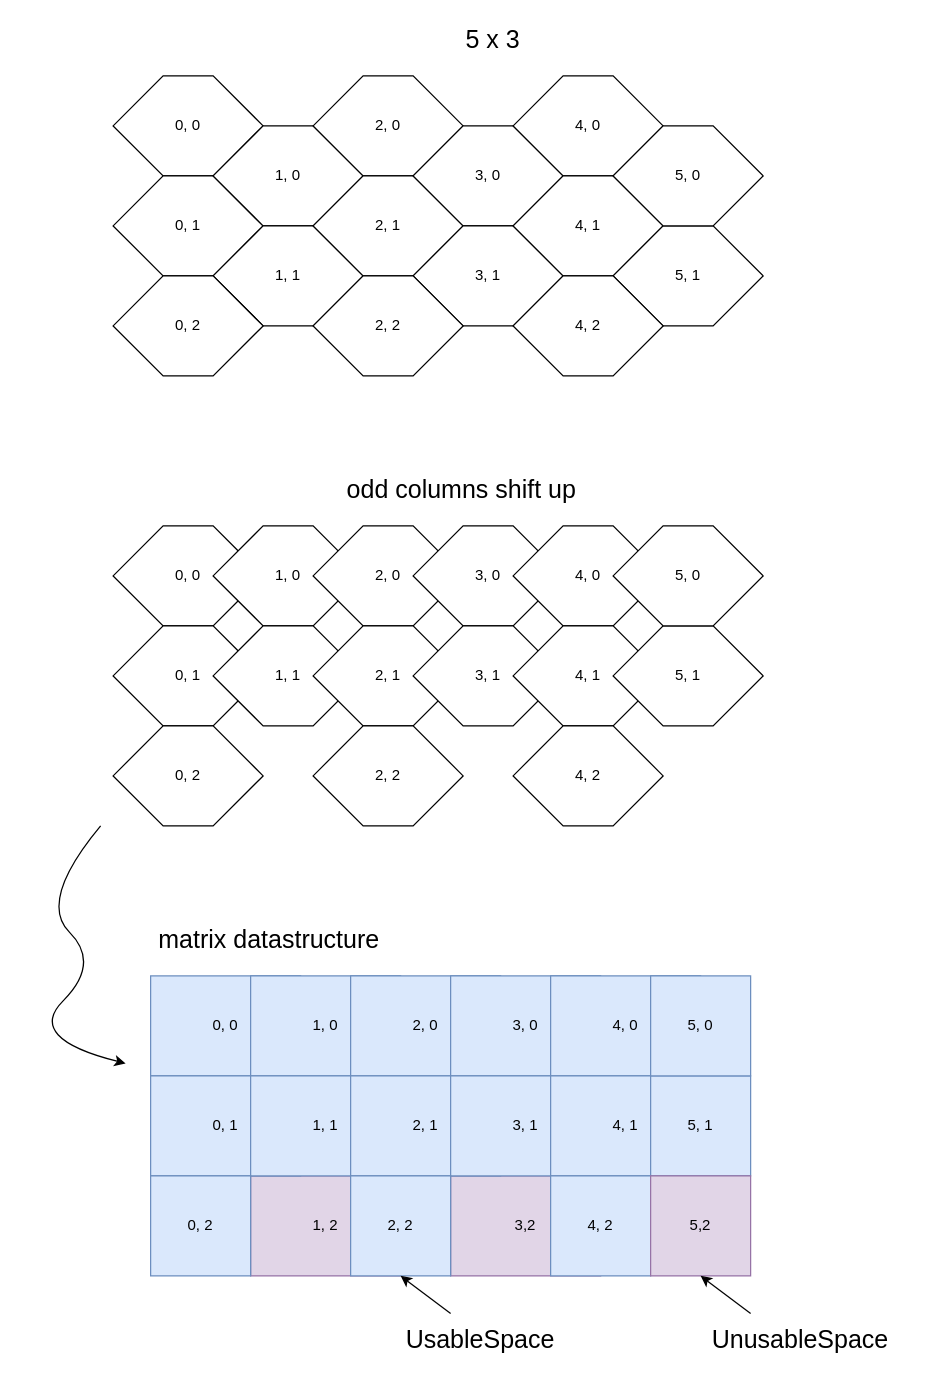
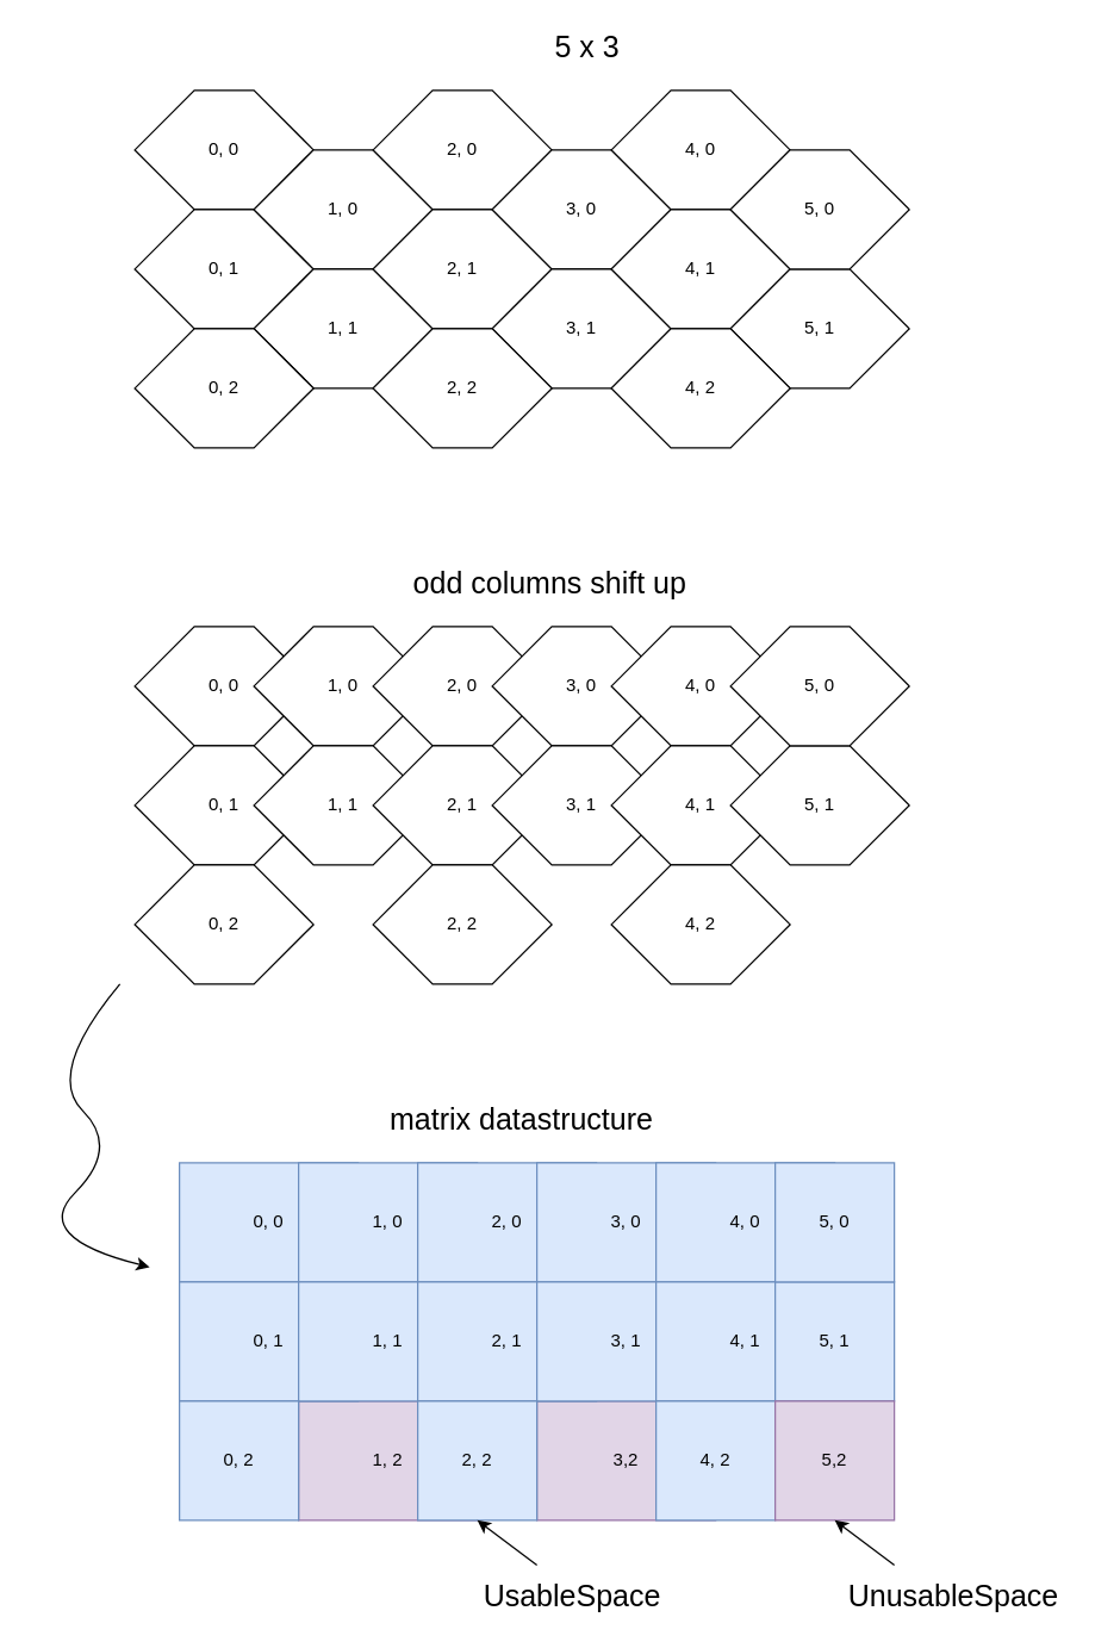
  <mxCell id="0" />
  <mxCell id="1" parent="0" />
  <mxCell id="2" value="3,2" style="shape=hexagon;perimeter=hexagonPerimeter2;whiteSpace=wrap;html=1;fixedSize=1;size=-10;sketch=0;rounded=0;fillColor=#e1d5e7;strokeColor=#9673a6;" vertex="1" parent="1"><mxGeometry x="360" y="940" width="120" height="80" as="geometry" /></mxCell>
  <mxCell id="3" value="1, 2" style="shape=hexagon;perimeter=hexagonPerimeter2;whiteSpace=wrap;html=1;fixedSize=1;size=-10;sketch=0;rounded=0;fillColor=#e1d5e7;strokeColor=#9673a6;" vertex="1" parent="1"><mxGeometry x="200" y="940" width="120" height="80" as="geometry" /></mxCell>
  <mxCell id="4" value="" style="group" vertex="1" connectable="0" parent="1"><mxGeometry x="90" y="420" width="520" height="240" as="geometry" /></mxCell>
  <mxCell id="5" value="0, 0" style="shape=hexagon;perimeter=hexagonPerimeter2;whiteSpace=wrap;html=1;fixedSize=1;size=40;sketch=0;rounded=0;" parent="4" vertex="1"><mxGeometry width="120" height="80" as="geometry" /></mxCell>
  <mxCell id="6" value="0, 1" style="shape=hexagon;perimeter=hexagonPerimeter2;whiteSpace=wrap;html=1;fixedSize=1;size=40;sketch=0;rounded=0;" parent="4" vertex="1"><mxGeometry y="80" width="120" height="80" as="geometry" /></mxCell>
  <mxCell id="7" value="1, 0" style="shape=hexagon;perimeter=hexagonPerimeter2;whiteSpace=wrap;html=1;fixedSize=1;size=40;sketch=0;rounded=0;" parent="4" vertex="1"><mxGeometry x="80" width="120" height="80" as="geometry" /></mxCell>
  <mxCell id="8" value="1, 1" style="shape=hexagon;perimeter=hexagonPerimeter2;whiteSpace=wrap;html=1;fixedSize=1;size=40;sketch=0;rounded=0;" parent="4" vertex="1"><mxGeometry x="80" y="80" width="120" height="80" as="geometry" /></mxCell>
  <mxCell id="9" value="2, 0" style="shape=hexagon;perimeter=hexagonPerimeter2;whiteSpace=wrap;html=1;fixedSize=1;size=40;sketch=0;rounded=0;" parent="4" vertex="1"><mxGeometry x="160" width="120" height="80" as="geometry" /></mxCell>
  <mxCell id="10" value="2, 1" style="shape=hexagon;perimeter=hexagonPerimeter2;whiteSpace=wrap;html=1;fixedSize=1;size=40;sketch=0;rounded=0;" parent="4" vertex="1"><mxGeometry x="160" y="80" width="120" height="80" as="geometry" /></mxCell>
  <mxCell id="11" value="3, 0" style="shape=hexagon;perimeter=hexagonPerimeter2;whiteSpace=wrap;html=1;fixedSize=1;size=40;sketch=0;rounded=0;" parent="4" vertex="1"><mxGeometry x="240" width="120" height="80" as="geometry" /></mxCell>
  <mxCell id="12" value="3, 1" style="shape=hexagon;perimeter=hexagonPerimeter2;whiteSpace=wrap;html=1;fixedSize=1;size=40;sketch=0;rounded=0;" parent="4" vertex="1"><mxGeometry x="240" y="80" width="120" height="80" as="geometry" /></mxCell>
  <mxCell id="13" value="4, 0" style="shape=hexagon;perimeter=hexagonPerimeter2;whiteSpace=wrap;html=1;fixedSize=1;size=40;sketch=0;rounded=0;" parent="4" vertex="1"><mxGeometry x="320" width="120" height="80" as="geometry" /></mxCell>
  <mxCell id="14" value="4, 1" style="shape=hexagon;perimeter=hexagonPerimeter2;whiteSpace=wrap;html=1;fixedSize=1;size=40;sketch=0;rounded=0;" parent="4" vertex="1"><mxGeometry x="320" y="80" width="120" height="80" as="geometry" /></mxCell>
  <mxCell id="15" value="5, 1" style="shape=hexagon;perimeter=hexagonPerimeter2;whiteSpace=wrap;html=1;fixedSize=1;size=40;sketch=0;rounded=0;" parent="4" vertex="1"><mxGeometry x="400" y="80" width="120" height="80" as="geometry" /></mxCell>
  <mxCell id="16" value="5, 0" style="shape=hexagon;perimeter=hexagonPerimeter2;whiteSpace=wrap;html=1;fixedSize=1;size=40;sketch=0;rounded=0;" parent="4" vertex="1"><mxGeometry x="400" width="120" height="80" as="geometry" /></mxCell>
  <mxCell id="17" value="0, 2" style="shape=hexagon;perimeter=hexagonPerimeter2;whiteSpace=wrap;html=1;fixedSize=1;size=40;sketch=0;rounded=0;" parent="4" vertex="1"><mxGeometry y="160" width="120" height="80" as="geometry" /></mxCell>
  <mxCell id="18" value="2, 2" style="shape=hexagon;perimeter=hexagonPerimeter2;whiteSpace=wrap;html=1;fixedSize=1;size=40;sketch=0;rounded=0;" parent="4" vertex="1"><mxGeometry x="160" y="160" width="120" height="80" as="geometry" /></mxCell>
  <mxCell id="19" value="4, 2" style="shape=hexagon;perimeter=hexagonPerimeter2;whiteSpace=wrap;html=1;fixedSize=1;size=40;sketch=0;rounded=0;" parent="4" vertex="1"><mxGeometry x="320" y="160" width="120" height="80" as="geometry" /></mxCell>
  <mxCell id="20" value="" style="group" vertex="1" connectable="0" parent="1"><mxGeometry x="90" y="60" width="520" height="240" as="geometry" /></mxCell>
  <mxCell id="21" value="" style="group" vertex="1" connectable="0" parent="20"><mxGeometry width="520" height="240" as="geometry" /></mxCell>
  <mxCell id="22" value="0, 0" style="shape=hexagon;perimeter=hexagonPerimeter2;whiteSpace=wrap;html=1;fixedSize=1;size=40;sketch=0;rounded=0;" parent="21" vertex="1"><mxGeometry width="120" height="80" as="geometry" /></mxCell>
  <mxCell id="23" value="0, 1" style="shape=hexagon;perimeter=hexagonPerimeter2;whiteSpace=wrap;html=1;fixedSize=1;size=40;sketch=0;rounded=0;" parent="21" vertex="1"><mxGeometry y="80" width="120" height="80" as="geometry" /></mxCell>
  <mxCell id="24" value="1, 0" style="shape=hexagon;perimeter=hexagonPerimeter2;whiteSpace=wrap;html=1;fixedSize=1;size=40;sketch=0;rounded=0;" parent="21" vertex="1"><mxGeometry x="80" y="40" width="120" height="80" as="geometry" /></mxCell>
  <mxCell id="25" value="1, 1" style="shape=hexagon;perimeter=hexagonPerimeter2;whiteSpace=wrap;html=1;fixedSize=1;size=40;sketch=0;rounded=0;" parent="21" vertex="1"><mxGeometry x="80" y="120" width="120" height="80" as="geometry" /></mxCell>
  <mxCell id="26" value="2, 0" style="shape=hexagon;perimeter=hexagonPerimeter2;whiteSpace=wrap;html=1;fixedSize=1;size=40;sketch=0;rounded=0;" parent="21" vertex="1"><mxGeometry x="160" width="120" height="80" as="geometry" /></mxCell>
  <mxCell id="27" value="2, 1" style="shape=hexagon;perimeter=hexagonPerimeter2;whiteSpace=wrap;html=1;fixedSize=1;size=40;sketch=0;rounded=0;" parent="21" vertex="1"><mxGeometry x="160" y="80" width="120" height="80" as="geometry" /></mxCell>
  <mxCell id="28" value="3, 0" style="shape=hexagon;perimeter=hexagonPerimeter2;whiteSpace=wrap;html=1;fixedSize=1;size=40;sketch=0;rounded=0;" parent="21" vertex="1"><mxGeometry x="240" y="40" width="120" height="80" as="geometry" /></mxCell>
  <mxCell id="29" value="3, 1" style="shape=hexagon;perimeter=hexagonPerimeter2;whiteSpace=wrap;html=1;fixedSize=1;size=40;sketch=0;rounded=0;" parent="21" vertex="1"><mxGeometry x="240" y="120" width="120" height="80" as="geometry" /></mxCell>
  <mxCell id="30" value="4, 0" style="shape=hexagon;perimeter=hexagonPerimeter2;whiteSpace=wrap;html=1;fixedSize=1;size=40;sketch=0;rounded=0;" parent="21" vertex="1"><mxGeometry x="320" width="120" height="80" as="geometry" /></mxCell>
  <mxCell id="31" value="4, 1" style="shape=hexagon;perimeter=hexagonPerimeter2;whiteSpace=wrap;html=1;fixedSize=1;size=40;sketch=0;rounded=0;" parent="21" vertex="1"><mxGeometry x="320" y="80" width="120" height="80" as="geometry" /></mxCell>
  <mxCell id="32" value="5, 1" style="shape=hexagon;perimeter=hexagonPerimeter2;whiteSpace=wrap;html=1;fixedSize=1;size=40;sketch=0;rounded=0;" parent="21" vertex="1"><mxGeometry x="400" y="120" width="120" height="80" as="geometry" /></mxCell>
  <mxCell id="33" value="5, 0" style="shape=hexagon;perimeter=hexagonPerimeter2;whiteSpace=wrap;html=1;fixedSize=1;size=40;sketch=0;rounded=0;" parent="21" vertex="1"><mxGeometry x="400" y="40" width="120" height="80" as="geometry" /></mxCell>
  <mxCell id="34" value="0, 2" style="shape=hexagon;perimeter=hexagonPerimeter2;whiteSpace=wrap;html=1;fixedSize=1;size=40;sketch=0;rounded=0;" parent="21" vertex="1"><mxGeometry y="160" width="120" height="80" as="geometry" /></mxCell>
  <mxCell id="35" value="2, 2" style="shape=hexagon;perimeter=hexagonPerimeter2;whiteSpace=wrap;html=1;fixedSize=1;size=40;sketch=0;rounded=0;" parent="21" vertex="1"><mxGeometry x="160" y="160" width="120" height="80" as="geometry" /></mxCell>
  <mxCell id="36" value="4, 2" style="shape=hexagon;perimeter=hexagonPerimeter2;whiteSpace=wrap;html=1;fixedSize=1;size=40;sketch=0;rounded=0;" parent="21" vertex="1"><mxGeometry x="320" y="160" width="120" height="80" as="geometry" /></mxCell>
  <mxCell id="37" value="&lt;font style=&quot;font-size: 20px&quot;&gt;5 x 3&lt;/font&gt;" style="text;html=1;strokeColor=none;fillColor=none;align=center;verticalAlign=middle;whiteSpace=wrap;rounded=0;" vertex="1" parent="1"><mxGeometry x="354" y="20" width="80" height="20" as="geometry" /></mxCell>
  <mxCell id="38" value="0, 0" style="shape=hexagon;perimeter=hexagonPerimeter2;whiteSpace=wrap;html=1;fixedSize=1;size=0;sketch=0;rounded=0;fillColor=#dae8fc;strokeColor=#6c8ebf;" vertex="1" parent="1"><mxGeometry x="120" y="780" width="120" height="80" as="geometry" /></mxCell>
  <mxCell id="39" value="0, 1" style="shape=hexagon;perimeter=hexagonPerimeter2;whiteSpace=wrap;html=1;fixedSize=1;size=-10;sketch=0;rounded=0;fillColor=#dae8fc;strokeColor=#6c8ebf;" vertex="1" parent="1"><mxGeometry x="120" y="860" width="120" height="80" as="geometry" /></mxCell>
  <mxCell id="40" value="1, 0" style="shape=hexagon;perimeter=hexagonPerimeter2;whiteSpace=wrap;html=1;fixedSize=1;size=0;sketch=0;rounded=0;fillColor=#dae8fc;strokeColor=#6c8ebf;" vertex="1" parent="1"><mxGeometry x="200" y="780" width="120" height="80" as="geometry" /></mxCell>
  <mxCell id="41" value="1, 1" style="shape=hexagon;perimeter=hexagonPerimeter2;whiteSpace=wrap;html=1;fixedSize=1;size=-10;sketch=0;rounded=0;fillColor=#dae8fc;strokeColor=#6c8ebf;" vertex="1" parent="1"><mxGeometry x="200" y="860" width="120" height="80" as="geometry" /></mxCell>
  <mxCell id="42" value="2, 0" style="shape=hexagon;perimeter=hexagonPerimeter2;whiteSpace=wrap;html=1;fixedSize=1;size=-10.0;sketch=0;rounded=0;fillColor=#dae8fc;strokeColor=#6c8ebf;" vertex="1" parent="1"><mxGeometry x="280" y="780" width="120" height="80" as="geometry" /></mxCell>
  <mxCell id="43" value="2, 1" style="shape=hexagon;perimeter=hexagonPerimeter2;whiteSpace=wrap;html=1;fixedSize=1;size=-10.0;sketch=0;rounded=0;fillColor=#dae8fc;strokeColor=#6c8ebf;" vertex="1" parent="1"><mxGeometry x="280" y="860" width="120" height="80" as="geometry" /></mxCell>
  <mxCell id="44" value="3, 0" style="shape=hexagon;perimeter=hexagonPerimeter2;whiteSpace=wrap;html=1;fixedSize=1;size=-30.0;sketch=0;rounded=0;fillColor=#dae8fc;strokeColor=#6c8ebf;" vertex="1" parent="1"><mxGeometry x="360" y="780" width="120" height="80" as="geometry" /></mxCell>
  <mxCell id="45" value="3, 1" style="shape=hexagon;perimeter=hexagonPerimeter2;whiteSpace=wrap;html=1;fixedSize=1;size=-50.0;sketch=0;rounded=0;fillColor=#dae8fc;strokeColor=#6c8ebf;" vertex="1" parent="1"><mxGeometry x="360" y="860" width="120" height="80" as="geometry" /></mxCell>
  <mxCell id="46" value="4, 0" style="shape=hexagon;perimeter=hexagonPerimeter2;whiteSpace=wrap;html=1;fixedSize=1;size=-30.0;sketch=0;rounded=0;fillColor=#dae8fc;strokeColor=#6c8ebf;" vertex="1" parent="1"><mxGeometry x="440" y="780" width="120" height="80" as="geometry" /></mxCell>
  <mxCell id="47" value="4, 1" style="shape=hexagon;perimeter=hexagonPerimeter2;whiteSpace=wrap;html=1;fixedSize=1;size=-30.0;sketch=0;rounded=0;fillColor=#dae8fc;strokeColor=#6c8ebf;" vertex="1" parent="1"><mxGeometry x="440" y="860" width="120" height="80" as="geometry" /></mxCell>
  <mxCell id="48" value="5, 1" style="shape=hexagon;perimeter=hexagonPerimeter2;whiteSpace=wrap;html=1;fixedSize=1;size=-30.0;sketch=0;rounded=0;fillColor=#dae8fc;strokeColor=#6c8ebf;" vertex="1" parent="1"><mxGeometry x="520" y="860" width="80" height="80" as="geometry" /></mxCell>
  <mxCell id="49" value="5, 0" style="shape=hexagon;perimeter=hexagonPerimeter2;whiteSpace=wrap;html=1;fixedSize=1;size=-30.0;sketch=0;rounded=0;fillColor=#dae8fc;strokeColor=#6c8ebf;" vertex="1" parent="1"><mxGeometry x="520" y="780" width="80" height="80" as="geometry" /></mxCell>
  <mxCell id="50" value="0, 2" style="shape=hexagon;perimeter=hexagonPerimeter2;whiteSpace=wrap;html=1;fixedSize=1;size=0;sketch=0;rounded=0;fillColor=#dae8fc;strokeColor=#6c8ebf;" vertex="1" parent="1"><mxGeometry x="120" y="940" width="80" height="80" as="geometry" /></mxCell>
  <mxCell id="51" value="2, 2" style="shape=hexagon;perimeter=hexagonPerimeter2;whiteSpace=wrap;html=1;fixedSize=1;size=-10.0;sketch=0;rounded=0;fillColor=#dae8fc;strokeColor=#6c8ebf;" vertex="1" parent="1"><mxGeometry x="280" y="940" width="80" height="80" as="geometry" /></mxCell>
  <mxCell id="52" value="4, 2" style="shape=hexagon;perimeter=hexagonPerimeter2;whiteSpace=wrap;html=1;fixedSize=1;size=-40.0;sketch=0;rounded=0;fillColor=#dae8fc;strokeColor=#6c8ebf;" vertex="1" parent="1"><mxGeometry x="440" y="940" width="80" height="80" as="geometry" /></mxCell>
  <mxCell id="53" value="5,2" style="shape=hexagon;perimeter=hexagonPerimeter2;whiteSpace=wrap;html=1;fixedSize=1;size=-10;sketch=0;rounded=0;fillColor=#e1d5e7;strokeColor=#9673a6;" vertex="1" parent="1"><mxGeometry x="520" y="940" width="80" height="80" as="geometry" /></mxCell>
  <mxCell id="54" value="&lt;font style=&quot;font-size: 20px&quot;&gt;odd columns shift up&lt;/font&gt;" style="text;html=1;strokeColor=none;fillColor=none;align=center;verticalAlign=middle;whiteSpace=wrap;rounded=0;" vertex="1" parent="1"><mxGeometry x="269" y="380" width="200" height="20" as="geometry" /></mxCell>
- <mxCell id="55" value="&lt;font style=&quot;font-size: 20px&quot;&gt;matrix datastructure&lt;/font&gt;" style="text;html=1;strokeColor=none;fillColor=none;align=center;verticalAlign=middle;whiteSpace=wrap;rounded=0;" vertex="1" parent="1"><mxGeometry x="125" y="740" width="180" height="20" as="geometry" /></mxCell>
+ <mxCell id="55" value="&lt;font style=&quot;font-size: 20px&quot;&gt;matrix datastructure&lt;/font&gt;" style="text;html=1;strokeColor=none;fillColor=none;align=center;verticalAlign=middle;whiteSpace=wrap;rounded=0;" vertex="1" parent="1"><mxGeometry x="260" y="740" width="180" height="20" as="geometry" /></mxCell>
  <mxCell id="56" value="&lt;font style=&quot;font-size: 20px&quot;&gt;UnusableSpace&lt;/font&gt;" style="text;html=1;strokeColor=none;fillColor=none;align=center;verticalAlign=middle;whiteSpace=wrap;rounded=0;" vertex="1" parent="1"><mxGeometry x="550" y="1060" width="180" height="20" as="geometry" /></mxCell>
  <mxCell id="57" value="" style="endArrow=classic;html=1;entryX=1;entryY=1;entryDx=0;entryDy=0;entryPerimeter=0;" edge="1" parent="1"><mxGeometry width="50" height="50" relative="1" as="geometry"><mxPoint x="360" y="1050" as="sourcePoint" /><mxPoint x="320" y="1020" as="targetPoint" /></mxGeometry></mxCell>
  <mxCell id="58" value="&lt;font style=&quot;font-size: 20px&quot;&gt;UsableSpace&lt;/font&gt;" style="text;html=1;strokeColor=none;fillColor=none;align=center;verticalAlign=middle;whiteSpace=wrap;rounded=0;" vertex="1" parent="1"><mxGeometry x="314" y="1060" width="140" height="20" as="geometry" /></mxCell>
  <mxCell id="59" value="" style="endArrow=classic;html=1;entryX=1;entryY=1;entryDx=0;entryDy=0;entryPerimeter=0;" edge="1" parent="1"><mxGeometry width="50" height="50" relative="1" as="geometry"><mxPoint x="600" y="1050" as="sourcePoint" /><mxPoint x="560" y="1020" as="targetPoint" /></mxGeometry></mxCell>
  <mxCell id="60" value="" style="curved=1;endArrow=none;html=1;startArrow=classic;startFill=1;endFill=0;" edge="1" parent="1"><mxGeometry width="50" height="50" relative="1" as="geometry"><mxPoint x="100" y="850" as="sourcePoint" /><mxPoint x="80" y="660" as="targetPoint" /><Array as="points"><mxPoint x="20" y="830" /><mxPoint x="80" y="770" /><mxPoint x="30" y="720" /></Array></mxGeometry></mxCell>
